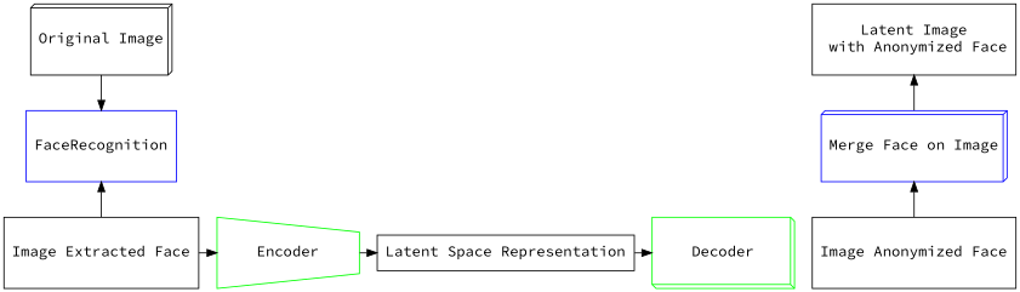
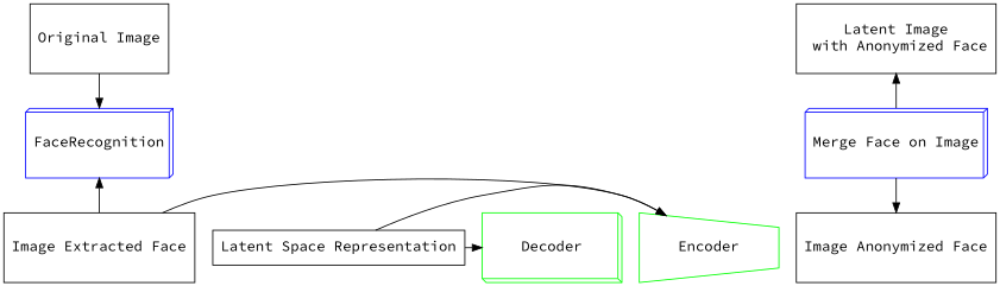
  digraph {
    fontname="Source Code Pro"
    rankdir=TB
    node [color=black fontname="Source Code Pro" fontsize=15 shape=rect]
    edge [fontname="Source Code Pro"]
-   n1 [height=1 label="Original Image" shape=box3d width=1]
+   n1 [height=1 label="Original Image" width=1]
    n2 [height=1 label="Latent Image\n with Anonymized Face" width=1]
-   n3 [color=blue height=1 label=FaceRecognition shape=box width=2]
+   n3 [color=blue height=1 label=FaceRecognition shape=box3d width=2]
    n4 [color=blue height=1 label="Merge Face on Image" shape=box3d width=2]
    n5 [color=green height=1 label=Encoder orientation=90 shape=invtrapezium width=2]
    n6 [height=0.5 label="Latent Space Representation" width=1]
    n7 [color=green height=1 label=Decoder orientation=270 shape=box3d width=2]
    n8 [height=1 label="Image Anonymized Face" width=1]
    n9 [height=1 label="Image Extracted Face" width=1]
    subgraph sub_1 {
      rank=min
      n1
      n2
    }
    subgraph sub_2 {
      rank=same
      n3
      n4
    }
    subgraph sub_3 {
      rank=max
      n5
      n6
      n7
      n8
      n9
    }
    n1 -> n3
    n4 -> n2
-   n5 -> n6
+   n6 -> n5
    n6 -> n7
-   n8 -> n4
+   n4 -> n8
    n9 -> n3
    n9 -> n5
  }
